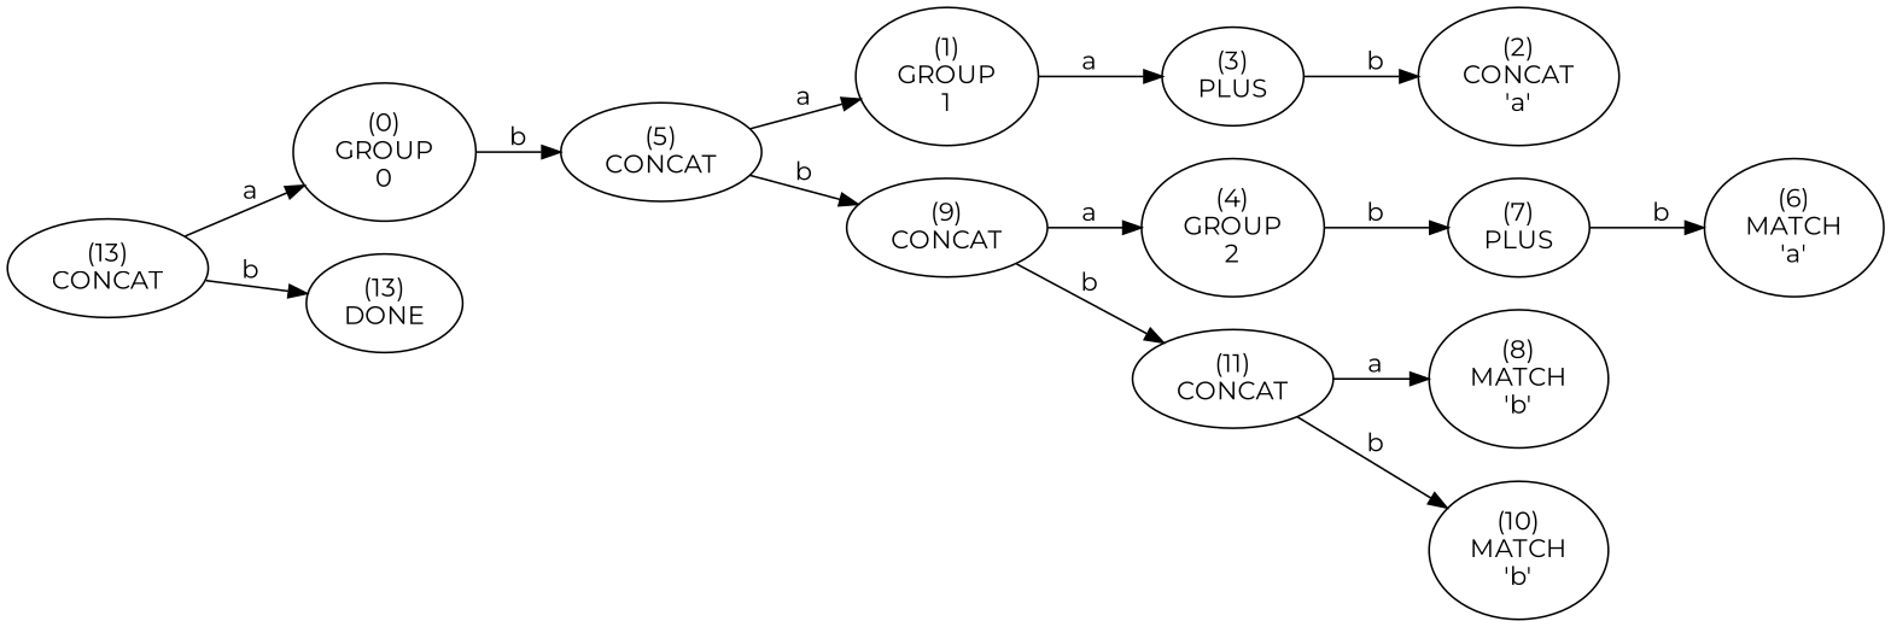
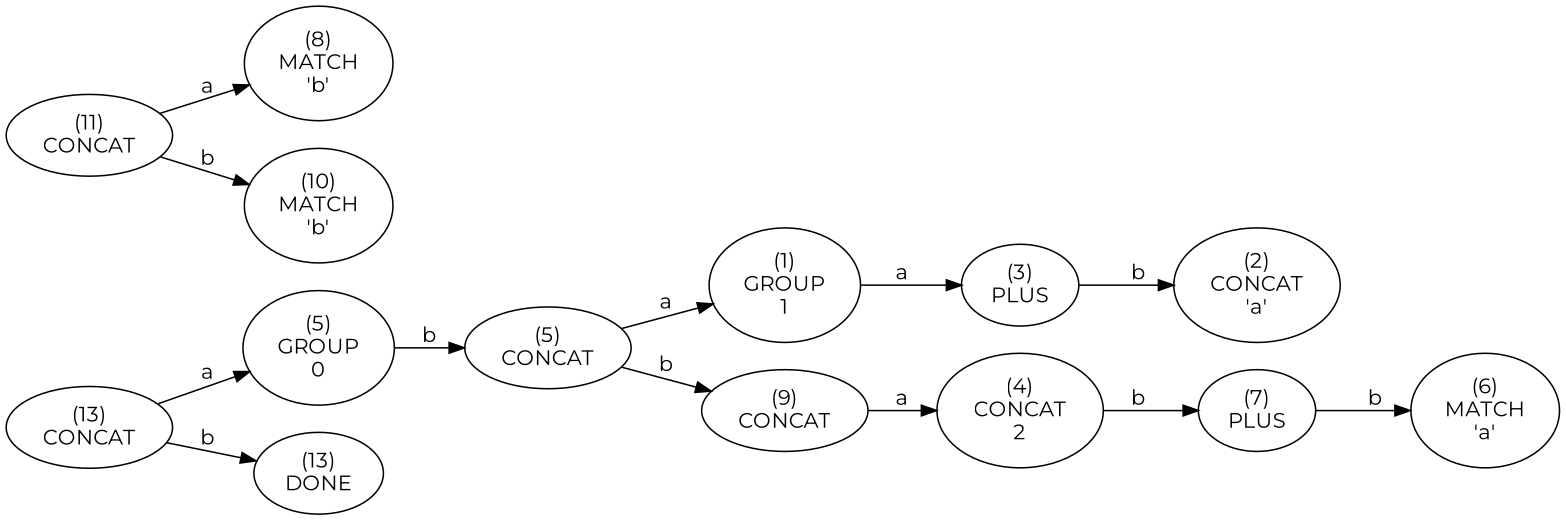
  digraph {
    fontname=Montserrat
    rankdir=LR
    node [fontname=Montserrat]
    edge [fontname=Montserrat]
    n1 [label="(13)\nCONCAT\n"]
-   n2 [label="(0)\nGROUP\n0"]
+   n2 [label="(5)\nGROUP\n0"]
    n3 [label="(13)\nDONE\n"]
    n4 [label="(5)\nCONCAT\n"]
    n5 [label="(1)\nGROUP\n1"]
    n6 [label="(9)\nCONCAT\n"]
    n7 [label="(3)\nPLUS\n"]
-   n8 [label="(4)\nGROUP\n2"]
+   n8 [label="(4)\nCONCAT\n2"]
    n9 [label="(11)\nCONCAT\n"]
    n10 [label="(2)\nCONCAT\n'a'"]
    n11 [label="(7)\nPLUS\n"]
    n12 [label="(8)\nMATCH\n'b'"]
    n13 [label="(10)\nMATCH\n'b'"]
    n14 [label="(6)\nMATCH\n'a'"]
    n1 -> n2 [label=a]
    n1 -> n3 [label=b]
    n2 -> n4 [label=b]
    n4 -> n5 [label=a]
    n4 -> n6 [label=b]
    n5 -> n7 [label=a]
    n6 -> n8 [label=a]
-   n6 -> n9 [label=b]
    n7 -> n10 [label=b]
    n8 -> n11 [label=b]
    n9 -> n12 [label=a]
    n9 -> n13 [label=b]
    n11 -> n14 [label=b]
  }
